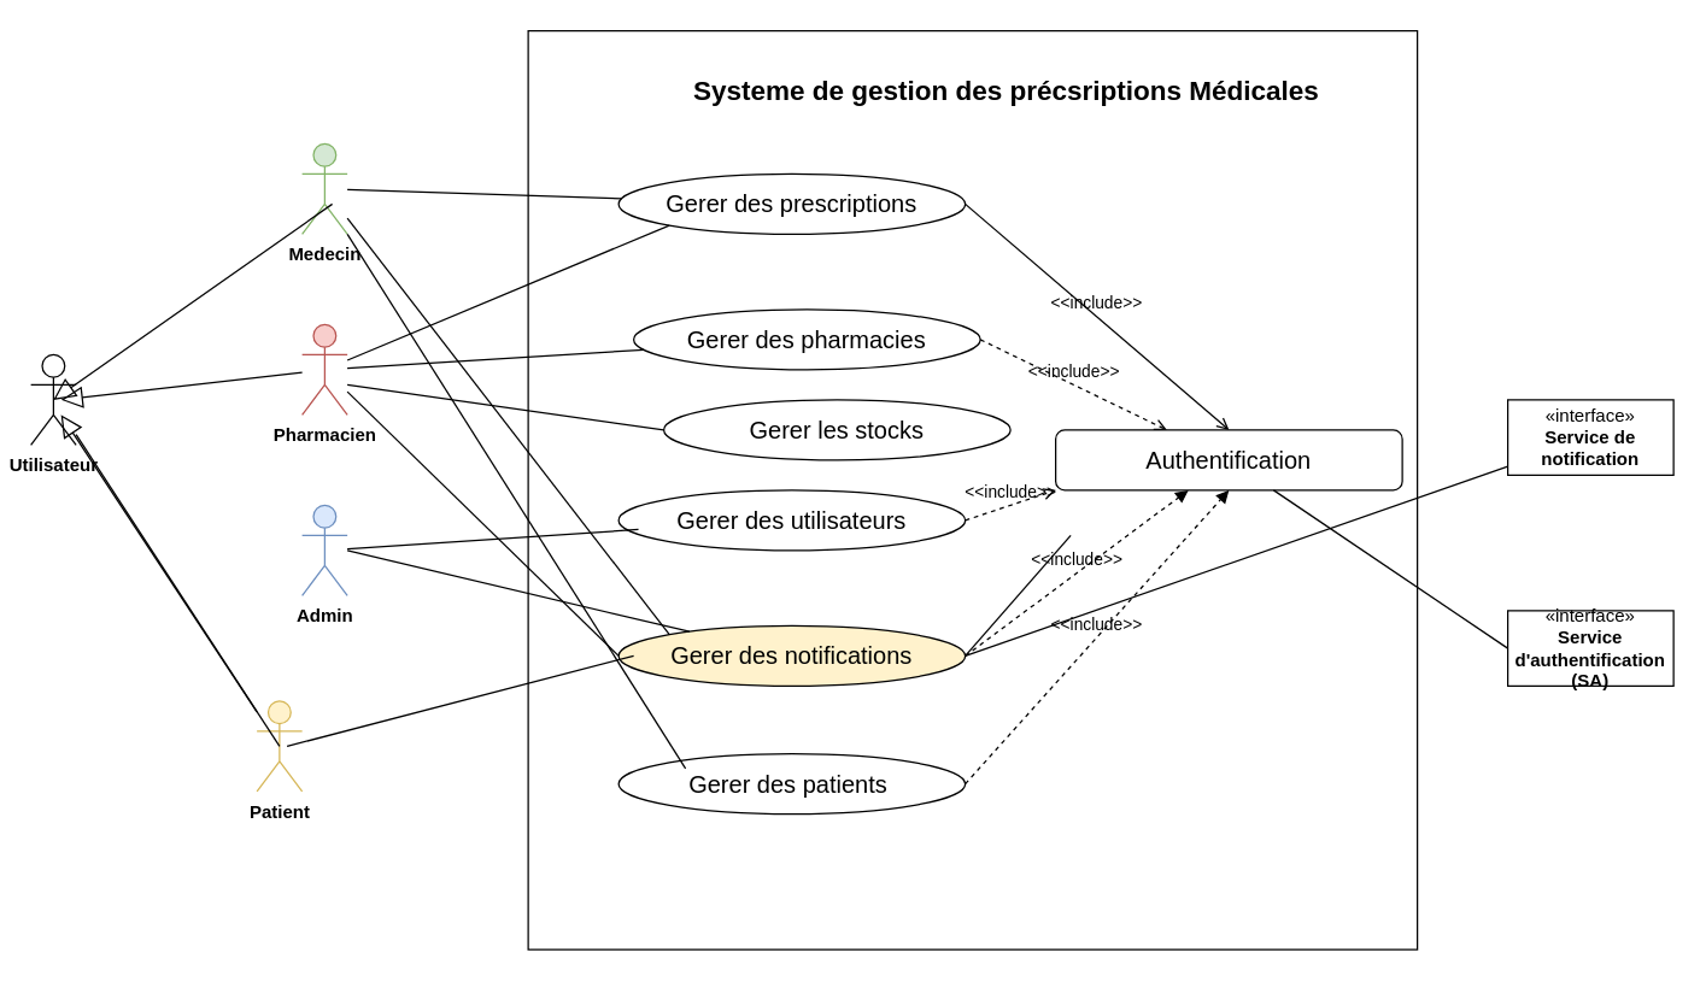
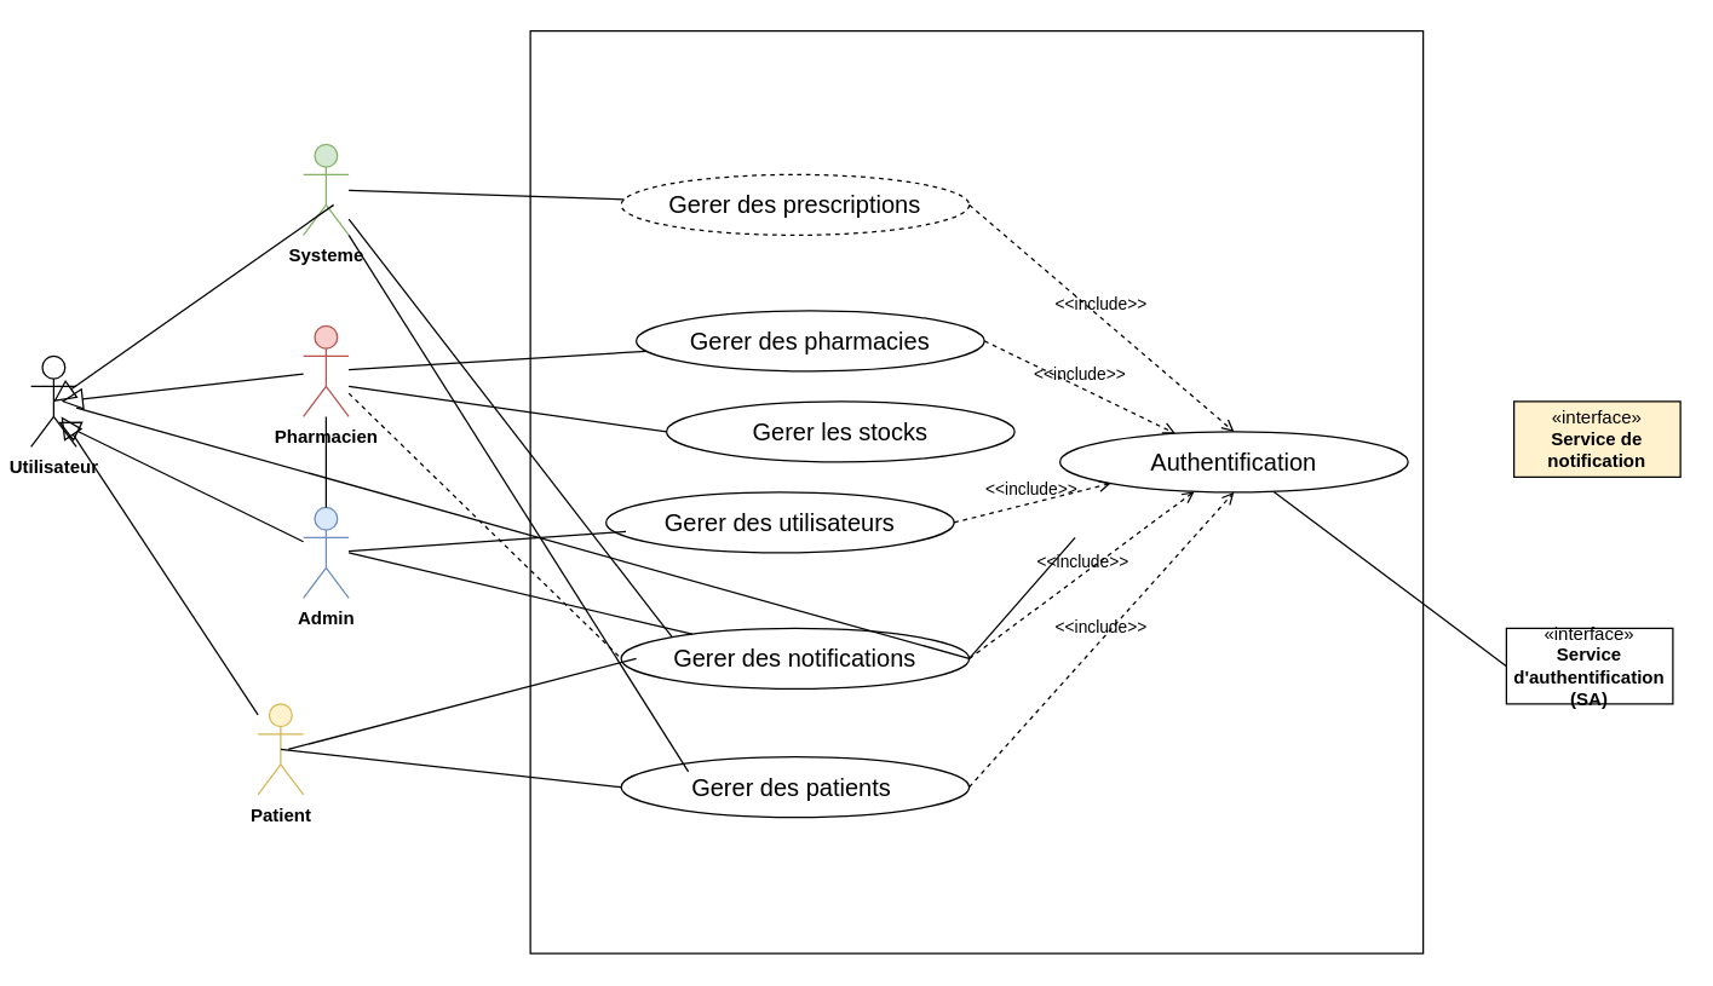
  <mxCell id="0" />
  <mxCell id="1" parent="0" />
  <mxCell id="2" value="" style="html=1;whiteSpace=wrap;" parent="1" vertex="1"><mxGeometry x="350" y="20" width="590" height="610" as="geometry" /></mxCell>
- <mxCell id="3" value="&lt;b&gt;&lt;font style=&quot;font-size: 18px;&quot;&gt;Systeme de gestion des précsriptions Médicales&amp;nbsp;&lt;/font&gt;&lt;/b&gt;" style="text;html=1;align=center;verticalAlign=middle;whiteSpace=wrap;rounded=0;" parent="1" vertex="1"><mxGeometry x="450" y="45" width="440" height="30" as="geometry" /></mxCell>
- <mxCell id="4" value="&lt;b&gt;Medecin&lt;/b&gt;" style="shape=umlActor;verticalLabelPosition=bottom;verticalAlign=top;html=1;outlineConnect=0;fillColor=#d5e8d4;strokeColor=#82b366;" parent="1" vertex="1"><mxGeometry x="200" y="95" width="30" height="60" as="geometry" /></mxCell>
+ <mxCell id="4" value="&lt;b&gt;Systeme&lt;/b&gt;" style="shape=umlActor;verticalLabelPosition=bottom;verticalAlign=top;html=1;outlineConnect=0;fillColor=#d5e8d4;strokeColor=#82b366;" parent="1" vertex="1"><mxGeometry x="200" y="95" width="30" height="60" as="geometry" /></mxCell>
  <mxCell id="5" value="&lt;b&gt;Pharmacien&lt;/b&gt;" style="shape=umlActor;verticalLabelPosition=bottom;verticalAlign=top;html=1;outlineConnect=0;fillColor=#f8cecc;strokeColor=#b85450;" parent="1" vertex="1"><mxGeometry x="200" y="215" width="30" height="60" as="geometry" /></mxCell>
  <mxCell id="6" value="&lt;b&gt;Patient&lt;/b&gt;" style="shape=umlActor;verticalLabelPosition=bottom;verticalAlign=top;html=1;outlineConnect=0;fillColor=#fff2cc;strokeColor=#d6b656;" parent="1" vertex="1"><mxGeometry x="170" y="465" width="30" height="60" as="geometry" /></mxCell>
- <mxCell id="7" value="«interface»&lt;br&gt;&lt;b&gt;Service de notification&lt;/b&gt;" style="html=1;whiteSpace=wrap;" parent="1" vertex="1"><mxGeometry x="1000" y="265" width="110" height="50" as="geometry" /></mxCell>
- <mxCell id="8" value="&lt;font style=&quot;font-size: 16px;&quot;&gt;Gerer des prescriptions&lt;/font&gt;" style="ellipse;whiteSpace=wrap;html=1;align=center;" parent="1" vertex="1"><mxGeometry x="410" y="115" width="230" height="40" as="geometry" /></mxCell>
+ <mxCell id="7" value="«interface»&lt;br&gt;&lt;b&gt;Service de notification&lt;/b&gt;" style="html=1;whiteSpace=wrap;fillColor=#fff2cc;" parent="1" vertex="1"><mxGeometry x="1000" y="265" width="110" height="50" as="geometry" /></mxCell>
+ <mxCell id="8" value="&lt;font style=&quot;font-size: 16px;&quot;&gt;Gerer des prescriptions&lt;/font&gt;" style="ellipse;whiteSpace=wrap;html=1;align=center;dashed=1;" parent="1" vertex="1"><mxGeometry x="410" y="115" width="230" height="40" as="geometry" /></mxCell>
  <mxCell id="9" value="&lt;span style=&quot;font-size: 16px;&quot;&gt;Gerer des pha&lt;/span&gt;&lt;span style=&quot;text-wrap-mode: nowrap; color: rgba(0, 0, 0, 0); font-family: monospace; font-size: 0px; text-align: start;&quot;&gt;%3CmxGraphModel%3E%3Croot%3E%3CmxCell%20id%3D%220%22%2F%3E%3CmxCell%20id%3D%221%22%20parent%3D%220%22%2F%3E%3CmxCell%20id%3D%222%22%20value%3D%22%26lt%3Bfont%20style%3D%26quot%3Bfont-size%3A%2016px%3B%26quot%3B%26gt%3BGestion%20des%20prescriptions%26lt%3B%2Ffont%26gt%3B%22%20style%3D%22ellipse%3BwhiteSpace%3Dwrap%3Bhtml%3D1%3Balign%3Dcenter%3B%22%20vertex%3D%221%22%20parent%3D%221%22%3E%3CmxGeometry%20x%3D%22420%22%20y%3D%22190%22%20width%3D%22230%22%20height%3D%2240%22%20as%3D%22geometry%22%2F%3E%3C%2FmxCell%3E%3C%2Froot%3E%3C%2FmxGraphModel%3E&lt;/span&gt;&lt;span style=&quot;font-size: 16px;&quot;&gt;rmacies&lt;/span&gt;" style="ellipse;whiteSpace=wrap;html=1;align=center;" parent="1" vertex="1"><mxGeometry x="420" y="205" width="230" height="40" as="geometry" /></mxCell>
- <mxCell id="10" value="&lt;span style=&quot;font-size: 16px;&quot;&gt;Gerer des utilisateurs&lt;/span&gt;" style="ellipse;whiteSpace=wrap;html=1;align=center;" parent="1" vertex="1"><mxGeometry x="410" y="325" width="230" height="40" as="geometry" /></mxCell>
- <mxCell id="11" value="&lt;span style=&quot;font-size: 16px;&quot;&gt;Gerer des notifications&lt;/span&gt;" style="ellipse;whiteSpace=wrap;html=1;align=center;fillColor=#fff2cc;" parent="1" vertex="1"><mxGeometry x="410" y="415" width="230" height="40" as="geometry" /></mxCell>
+ <mxCell id="10" value="&lt;span style=&quot;font-size: 16px;&quot;&gt;Gerer des utilisateurs&lt;/span&gt;" style="ellipse;whiteSpace=wrap;html=1;align=center;" parent="1" vertex="1"><mxGeometry x="400" y="325" width="230" height="40" as="geometry" /></mxCell>
+ <mxCell id="11" value="&lt;span style=&quot;font-size: 16px;&quot;&gt;Gerer des notifications&lt;/span&gt;" style="ellipse;whiteSpace=wrap;html=1;align=center;" parent="1" vertex="1"><mxGeometry x="410" y="415" width="230" height="40" as="geometry" /></mxCell>
  <mxCell id="12" value="&lt;span style=&quot;font-size: 16px;&quot;&gt;Gerer des patients&amp;nbsp;&lt;/span&gt;" style="ellipse;whiteSpace=wrap;html=1;align=center;" parent="1" vertex="1"><mxGeometry x="410" y="500" width="230" height="40" as="geometry" /></mxCell>
- <mxCell id="13" value="&lt;span style=&quot;font-size: 16px;&quot;&gt;Authentification&lt;/span&gt;" style="whiteSpace=wrap;html=1;align=center;rounded=1;" parent="1" vertex="1"><mxGeometry x="700" y="285" width="230" height="40" as="geometry" /></mxCell>
- <mxCell id="14" value="«interface»&lt;br&gt;&lt;b&gt;Service d'authentification (SA)&lt;/b&gt;" style="html=1;whiteSpace=wrap;" parent="1" vertex="1"><mxGeometry x="1000" y="405" width="110" height="50" as="geometry" /></mxCell>
+ <mxCell id="13" value="&lt;span style=&quot;font-size: 16px;&quot;&gt;Authentification&lt;/span&gt;" style="ellipse;whiteSpace=wrap;html=1;align=center;" parent="1" vertex="1"><mxGeometry x="700" y="285" width="230" height="40" as="geometry" /></mxCell>
+ <mxCell id="14" value="«interface»&lt;br&gt;&lt;b&gt;Service d'authentification (SA)&lt;/b&gt;" style="html=1;whiteSpace=wrap;" parent="1" vertex="1"><mxGeometry x="995" y="415" width="110" height="50" as="geometry" /></mxCell>
  <mxCell id="15" value="&lt;b&gt;Admin&lt;/b&gt;" style="shape=umlActor;verticalLabelPosition=bottom;verticalAlign=top;html=1;outlineConnect=0;fillColor=#dae8fc;strokeColor=#6c8ebf;" parent="1" vertex="1"><mxGeometry x="200" y="335" width="30" height="60" as="geometry" /></mxCell>
  <mxCell id="16" value="" style="endArrow=none;html=1;rounded=0;" parent="1" source="4" target="8" edge="1"><mxGeometry width="50" height="50" relative="1" as="geometry"><mxPoint x="520" y="395" as="sourcePoint" /><mxPoint x="570" y="345" as="targetPoint" /></mxGeometry></mxCell>
- <mxCell id="17" value="" style="endArrow=none;html=1;rounded=0;entryX=0;entryY=1;entryDx=0;entryDy=0;" parent="1" source="5" target="8" edge="1"><mxGeometry width="50" height="50" relative="1" as="geometry"><mxPoint x="520" y="395" as="sourcePoint" /><mxPoint x="570" y="345" as="targetPoint" /></mxGeometry></mxCell>
+ <mxCell id="17" value="" style="endArrow=none;html=1;rounded=0;" parent="1" source="5" target="15" edge="1"><mxGeometry width="50" height="50" relative="1" as="geometry"><mxPoint x="520" y="395" as="sourcePoint" /><mxPoint x="570" y="345" as="targetPoint" /></mxGeometry></mxCell>
  <mxCell id="18" value="" style="endArrow=none;html=1;rounded=0;" parent="1" source="5" target="9" edge="1"><mxGeometry width="50" height="50" relative="1" as="geometry"><mxPoint x="220" y="295" as="sourcePoint" /><mxPoint x="270" y="245" as="targetPoint" /></mxGeometry></mxCell>
  <mxCell id="19" value="" style="endArrow=none;html=1;rounded=0;entryX=0.057;entryY=0.652;entryDx=0;entryDy=0;entryPerimeter=0;" parent="1" source="15" target="10" edge="1"><mxGeometry width="50" height="50" relative="1" as="geometry"><mxPoint x="520" y="395" as="sourcePoint" /><mxPoint x="570" y="345" as="targetPoint" /></mxGeometry></mxCell>
  <mxCell id="20" value="" style="endArrow=none;html=1;rounded=0;" parent="1" target="11" edge="1"><mxGeometry width="50" height="50" relative="1" as="geometry"><mxPoint x="230" y="365" as="sourcePoint" /><mxPoint x="570" y="345" as="targetPoint" /></mxGeometry></mxCell>
- <mxCell id="21" value="" style="endArrow=none;html=1;rounded=0;exitX=0.5;exitY=0.5;exitDx=0;exitDy=0;exitPerimeter=0;" parent="1" source="6" target="31" edge="1"><mxGeometry width="50" height="50" relative="1" as="geometry"><mxPoint x="240" y="495" as="sourcePoint" /><mxPoint x="290" y="445" as="targetPoint" /></mxGeometry></mxCell>
+ <mxCell id="21" value="" style="endArrow=none;html=1;rounded=0;exitX=0.5;exitY=0.5;exitDx=0;exitDy=0;exitPerimeter=0;entryX=0;entryY=0.5;entryDx=0;entryDy=0;" parent="1" source="6" target="12" edge="1"><mxGeometry width="50" height="50" relative="1" as="geometry"><mxPoint x="240" y="495" as="sourcePoint" /><mxPoint x="290" y="445" as="targetPoint" /></mxGeometry></mxCell>
  <mxCell id="22" value="" style="endArrow=none;html=1;rounded=0;exitX=1;exitY=1;exitDx=0;exitDy=0;exitPerimeter=0;entryX=0.193;entryY=0.245;entryDx=0;entryDy=0;entryPerimeter=0;" parent="1" source="4" target="12" edge="1"><mxGeometry width="50" height="50" relative="1" as="geometry"><mxPoint x="520" y="395" as="sourcePoint" /><mxPoint x="570" y="345" as="targetPoint" /></mxGeometry></mxCell>
- <mxCell id="23" value="&amp;lt;&amp;lt;include&amp;gt;&amp;gt;" style="edgeStyle=none;html=1;endArrow=open;verticalAlign=bottom;dashed=0;labelBackgroundColor=none;rounded=0;exitX=1;exitY=0.5;exitDx=0;exitDy=0;entryX=0.5;entryY=0;entryDx=0;entryDy=0;" parent="1" source="8" target="13" edge="1"><mxGeometry width="160" relative="1" as="geometry"><mxPoint x="460" y="305" as="sourcePoint" /><mxPoint x="620" y="305" as="targetPoint" /></mxGeometry></mxCell>
+ <mxCell id="23" value="&amp;lt;&amp;lt;include&amp;gt;&amp;gt;" style="edgeStyle=none;html=1;endArrow=open;verticalAlign=bottom;dashed=1;labelBackgroundColor=none;rounded=0;exitX=1;exitY=0.5;exitDx=0;exitDy=0;entryX=0.5;entryY=0;entryDx=0;entryDy=0;" parent="1" source="8" target="13" edge="1"><mxGeometry width="160" relative="1" as="geometry"><mxPoint x="460" y="305" as="sourcePoint" /><mxPoint x="620" y="305" as="targetPoint" /></mxGeometry></mxCell>
  <mxCell id="24" value="&amp;lt;&amp;lt;include&amp;gt;&amp;gt;" style="edgeStyle=none;html=1;endArrow=open;verticalAlign=bottom;dashed=1;labelBackgroundColor=none;rounded=0;exitX=1;exitY=0.5;exitDx=0;exitDy=0;" parent="1" source="9" target="13" edge="1"><mxGeometry width="160" relative="1" as="geometry"><mxPoint x="460" y="355" as="sourcePoint" /><mxPoint x="620" y="355" as="targetPoint" /></mxGeometry></mxCell>
  <mxCell id="25" value="&amp;lt;&amp;lt;include&amp;gt;&amp;gt;" style="edgeStyle=none;html=1;endArrow=open;verticalAlign=bottom;dashed=1;labelBackgroundColor=none;rounded=0;exitX=1;exitY=0.5;exitDx=0;exitDy=0;entryX=0;entryY=1;entryDx=0;entryDy=0;" parent="1" source="10" target="13" edge="1"><mxGeometry width="160" relative="1" as="geometry"><mxPoint x="460" y="355" as="sourcePoint" /><mxPoint x="620" y="355" as="targetPoint" /></mxGeometry></mxCell>
- <mxCell id="26" value="&amp;lt;&amp;lt;include&amp;gt;&amp;gt;" style="edgeStyle=none;html=1;endArrow=block;verticalAlign=bottom;dashed=1;labelBackgroundColor=none;rounded=0;exitX=1;exitY=0.5;exitDx=0;exitDy=0;" parent="1" source="11" target="13" edge="1"><mxGeometry width="160" relative="1" as="geometry"><mxPoint x="460" y="355" as="sourcePoint" /><mxPoint x="620" y="355" as="targetPoint" /></mxGeometry></mxCell>
- <mxCell id="27" value="&amp;lt;&amp;lt;include&amp;gt;&amp;gt;" style="edgeStyle=none;html=1;endArrow=block;verticalAlign=bottom;dashed=1;labelBackgroundColor=none;rounded=0;exitX=1;exitY=0.5;exitDx=0;exitDy=0;entryX=0.5;entryY=1;entryDx=0;entryDy=0;" parent="1" source="12" target="13" edge="1"><mxGeometry width="160" relative="1" as="geometry"><mxPoint x="460" y="355" as="sourcePoint" /><mxPoint x="620" y="355" as="targetPoint" /></mxGeometry></mxCell>
- <mxCell id="28" value="" style="edgeStyle=none;html=1;endArrow=none;verticalAlign=bottom;rounded=0;exitX=1;exitY=0.5;exitDx=0;exitDy=0;" parent="1" source="11" target="7" edge="1"><mxGeometry width="160" relative="1" as="geometry"><mxPoint x="550" y="355" as="sourcePoint" /><mxPoint x="710" y="355" as="targetPoint" /></mxGeometry></mxCell>
+ <mxCell id="26" value="&amp;lt;&amp;lt;include&amp;gt;&amp;gt;" style="edgeStyle=none;html=1;endArrow=open;verticalAlign=bottom;dashed=1;labelBackgroundColor=none;rounded=0;exitX=1;exitY=0.5;exitDx=0;exitDy=0;" parent="1" source="11" target="13" edge="1"><mxGeometry width="160" relative="1" as="geometry"><mxPoint x="460" y="355" as="sourcePoint" /><mxPoint x="620" y="355" as="targetPoint" /></mxGeometry></mxCell>
+ <mxCell id="27" value="&amp;lt;&amp;lt;include&amp;gt;&amp;gt;" style="edgeStyle=none;html=1;endArrow=open;verticalAlign=bottom;dashed=1;labelBackgroundColor=none;rounded=0;exitX=1;exitY=0.5;exitDx=0;exitDy=0;entryX=0.5;entryY=1;entryDx=0;entryDy=0;" parent="1" source="12" target="13" edge="1"><mxGeometry width="160" relative="1" as="geometry"><mxPoint x="460" y="355" as="sourcePoint" /><mxPoint x="620" y="355" as="targetPoint" /></mxGeometry></mxCell>
+ <mxCell id="28" value="" style="edgeStyle=none;html=1;endArrow=none;verticalAlign=bottom;rounded=0;exitX=1;exitY=0.5;exitDx=0;exitDy=0;" parent="1" source="11" target="31" edge="1"><mxGeometry width="160" relative="1" as="geometry"><mxPoint x="550" y="355" as="sourcePoint" /><mxPoint x="710" y="355" as="targetPoint" /></mxGeometry></mxCell>
  <mxCell id="29" value="" style="edgeStyle=none;html=1;endArrow=none;verticalAlign=bottom;rounded=0;exitX=1;exitY=0.5;exitDx=0;exitDy=0;" parent="1" source="11" edge="1"><mxGeometry width="160" relative="1" as="geometry"><mxPoint x="550" y="355" as="sourcePoint" /><mxPoint x="710" y="355" as="targetPoint" /></mxGeometry></mxCell>
  <mxCell id="30" value="" style="edgeStyle=none;html=1;endArrow=none;verticalAlign=bottom;rounded=0;entryX=0;entryY=0.5;entryDx=0;entryDy=0;" parent="1" source="13" target="14" edge="1"><mxGeometry width="160" relative="1" as="geometry"><mxPoint x="550" y="355" as="sourcePoint" /><mxPoint x="710" y="355" as="targetPoint" /></mxGeometry></mxCell>
  <mxCell id="31" value="&lt;b&gt;Utilisateur&lt;/b&gt;" style="shape=umlActor;verticalLabelPosition=bottom;verticalAlign=top;html=1;outlineConnect=0;" parent="1" vertex="1"><mxGeometry x="20" y="235" width="30" height="60" as="geometry" /></mxCell>
  <mxCell id="32" value="" style="edgeStyle=none;html=1;endArrow=block;endFill=0;endSize=12;verticalAlign=bottom;rounded=0;entryX=0.5;entryY=0.5;entryDx=0;entryDy=0;entryPerimeter=0;" parent="1" target="31" edge="1"><mxGeometry width="160" relative="1" as="geometry"><mxPoint x="220" y="135" as="sourcePoint" /><mxPoint x="480" y="325" as="targetPoint" /></mxGeometry></mxCell>
  <mxCell id="33" value="" style="edgeStyle=none;html=1;endArrow=block;endFill=0;endSize=12;verticalAlign=bottom;rounded=0;" parent="1" source="5" edge="1"><mxGeometry width="160" relative="1" as="geometry"><mxPoint x="450" y="325" as="sourcePoint" /><mxPoint x="40" y="265" as="targetPoint" /></mxGeometry></mxCell>
+ <mxCell id="34" value="" style="edgeStyle=none;html=1;endArrow=block;endFill=0;endSize=12;verticalAlign=bottom;rounded=0;entryX=0.606;entryY=0.724;entryDx=0;entryDy=0;entryPerimeter=0;" parent="1" source="15" target="31" edge="1"><mxGeometry width="160" relative="1" as="geometry"><mxPoint x="450" y="325" as="sourcePoint" /><mxPoint x="610" y="325" as="targetPoint" /></mxGeometry></mxCell>
  <mxCell id="35" value="" style="edgeStyle=none;html=1;endArrow=block;endFill=0;endSize=12;verticalAlign=bottom;rounded=0;" parent="1" source="6" edge="1"><mxGeometry width="160" relative="1" as="geometry"><mxPoint x="450" y="325" as="sourcePoint" /><mxPoint x="40" y="275" as="targetPoint" /></mxGeometry></mxCell>
  <mxCell id="36" value="" style="edgeStyle=none;html=1;endArrow=none;verticalAlign=bottom;rounded=0;" parent="1" edge="1"><mxGeometry width="160" relative="1" as="geometry"><mxPoint x="190" y="495" as="sourcePoint" /><mxPoint x="420" y="435" as="targetPoint" /></mxGeometry></mxCell>
- <mxCell id="37" value="" style="edgeStyle=none;html=1;endArrow=none;verticalAlign=bottom;rounded=0;entryX=0;entryY=0.5;entryDx=0;entryDy=0;" parent="1" source="5" target="11" edge="1"><mxGeometry width="160" relative="1" as="geometry"><mxPoint x="500" y="335" as="sourcePoint" /><mxPoint x="660" y="335" as="targetPoint" /></mxGeometry></mxCell>
+ <mxCell id="37" value="" style="edgeStyle=none;html=1;endArrow=none;verticalAlign=bottom;rounded=0;entryX=0;entryY=0.5;entryDx=0;entryDy=0;dashed=1;" parent="1" source="5" target="11" edge="1"><mxGeometry width="160" relative="1" as="geometry"><mxPoint x="500" y="335" as="sourcePoint" /><mxPoint x="660" y="335" as="targetPoint" /></mxGeometry></mxCell>
  <mxCell id="38" value="" style="edgeStyle=none;html=1;endArrow=none;verticalAlign=bottom;rounded=0;entryX=0;entryY=0;entryDx=0;entryDy=0;" parent="1" source="4" target="11" edge="1"><mxGeometry width="160" relative="1" as="geometry"><mxPoint x="500" y="335" as="sourcePoint" /><mxPoint x="660" y="335" as="targetPoint" /></mxGeometry></mxCell>
  <mxCell id="39" value="&lt;span style=&quot;font-size: 16px;&quot;&gt;Gerer les stocks&lt;/span&gt;" style="ellipse;whiteSpace=wrap;html=1;align=center;" vertex="1" parent="1"><mxGeometry x="440" y="265" width="230" height="40" as="geometry" /></mxCell>
  <mxCell id="40" value="" style="endArrow=none;html=1;rounded=0;entryX=0;entryY=0.5;entryDx=0;entryDy=0;" edge="1" parent="1" target="39"><mxGeometry width="50" height="50" relative="1" as="geometry"><mxPoint x="230" y="255" as="sourcePoint" /><mxPoint x="710" y="365" as="targetPoint" /></mxGeometry></mxCell>
